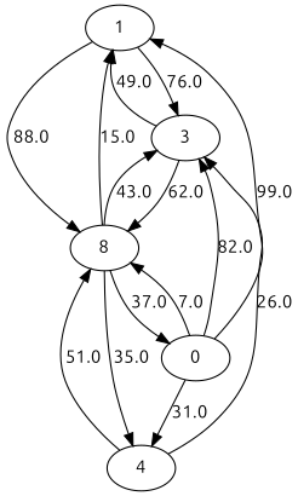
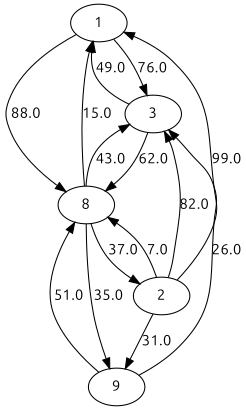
  strict digraph {
    fontname=Ubuntu
    node [fontname=Ubuntu]
    edge [fontname=Ubuntu]
    n1 [label=1]
    n2 [label=3]
    n3 [label=8]
-   n4 [label=4]
-   n5 [label=0]
+   n4 [label=9]
+   n5 [label=2]
    n1 -> n2 [label=76.0]
    n1 -> n3 [label=88.0]
    n2 -> n1 [label=49.0]
    n2 -> n3 [label=62.0]
    n3 -> n1 [label=15.0]
    n3 -> n2 [label=43.0]
    n3 -> n4 [label=35.0]
    n3 -> n5 [label=37.0]
    n4 -> n2 [label=26.0]
    n4 -> n3 [label=51.0]
    n5 -> n1 [label=99.0]
    n5 -> n2 [label=82.0]
    n5 -> n3 [label=7.0]
    n5 -> n4 [label=31.0]
  }
